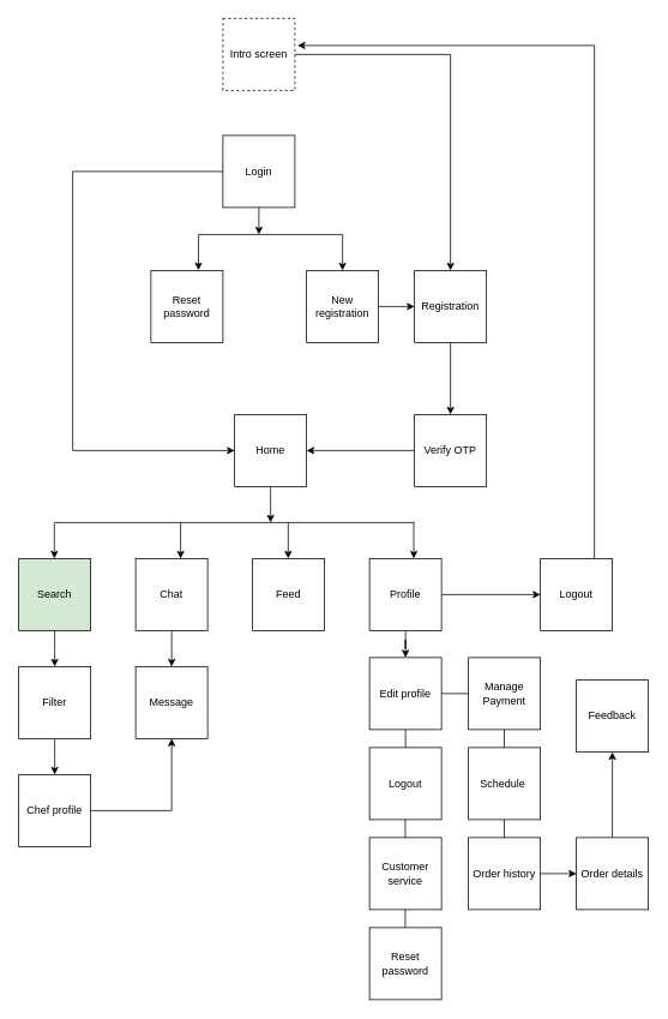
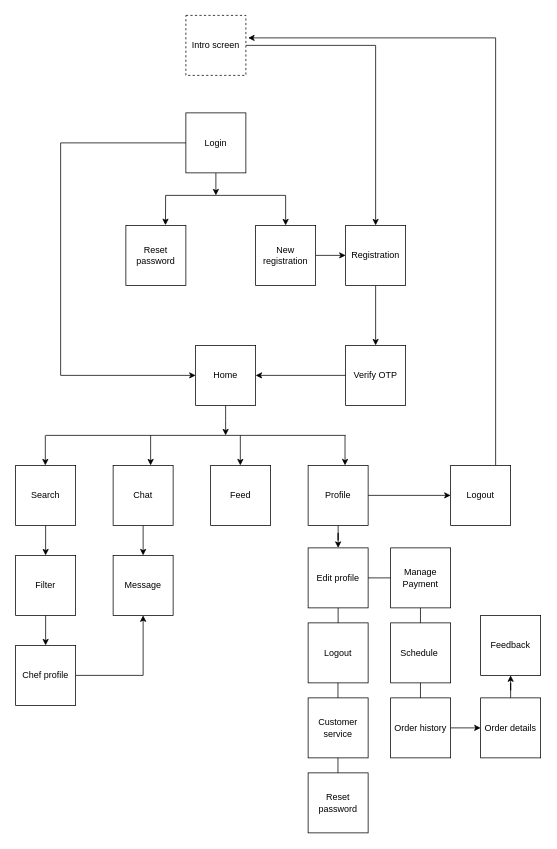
  <mxCell id="0" />
  <mxCell id="1" parent="0" />
  <mxCell id="2" style="edgeStyle=orthogonalEdgeStyle;rounded=0;orthogonalLoop=1;jettySize=auto;html=1;" edge="1" parent="1" source="3" target="10"><mxGeometry relative="1" as="geometry" /></mxCell>
  <mxCell id="3" value="Intro screen" style="whiteSpace=wrap;html=1;aspect=fixed;dashed=1;" vertex="1" parent="1"><mxGeometry x="247" y="20" width="80" height="80" as="geometry" /></mxCell>
  <mxCell id="4" style="edgeStyle=orthogonalEdgeStyle;rounded=0;orthogonalLoop=1;jettySize=auto;html=1;" edge="1" parent="1" source="5"><mxGeometry relative="1" as="geometry"><mxPoint x="287" y="260" as="targetPoint" /></mxGeometry></mxCell>
  <mxCell id="5" value="Login" style="whiteSpace=wrap;html=1;aspect=fixed;" vertex="1" parent="1"><mxGeometry x="247" y="150" width="80" height="80" as="geometry" /></mxCell>
  <mxCell id="6" style="edgeStyle=orthogonalEdgeStyle;rounded=0;orthogonalLoop=1;jettySize=auto;html=1;entryX=0;entryY=0.5;entryDx=0;entryDy=0;" edge="1" parent="1" source="7" target="10"><mxGeometry relative="1" as="geometry" /></mxCell>
  <mxCell id="7" value="New registration" style="whiteSpace=wrap;html=1;aspect=fixed;" vertex="1" parent="1"><mxGeometry x="340" y="300" width="80" height="80" as="geometry" /></mxCell>
  <mxCell id="8" value="Reset password" style="whiteSpace=wrap;html=1;aspect=fixed;" vertex="1" parent="1"><mxGeometry x="167" y="300" width="80" height="80" as="geometry" /></mxCell>
  <mxCell id="9" style="edgeStyle=orthogonalEdgeStyle;rounded=0;orthogonalLoop=1;jettySize=auto;html=1;" edge="1" parent="1" source="10" target="12"><mxGeometry relative="1" as="geometry" /></mxCell>
  <mxCell id="10" value="Registration" style="whiteSpace=wrap;html=1;aspect=fixed;" vertex="1" parent="1"><mxGeometry x="460" y="300" width="80" height="80" as="geometry" /></mxCell>
  <mxCell id="11" style="edgeStyle=orthogonalEdgeStyle;rounded=0;orthogonalLoop=1;jettySize=auto;html=1;exitX=0;exitY=0.5;exitDx=0;exitDy=0;entryX=1;entryY=0.5;entryDx=0;entryDy=0;" edge="1" parent="1" source="12" target="14"><mxGeometry relative="1" as="geometry" /></mxCell>
  <mxCell id="12" value="Verify OTP" style="whiteSpace=wrap;html=1;aspect=fixed;" vertex="1" parent="1"><mxGeometry x="460" y="460" width="80" height="80" as="geometry" /></mxCell>
  <mxCell id="13" style="edgeStyle=orthogonalEdgeStyle;rounded=0;orthogonalLoop=1;jettySize=auto;html=1;" edge="1" parent="1" source="14"><mxGeometry relative="1" as="geometry"><mxPoint x="300" y="580" as="targetPoint" /></mxGeometry></mxCell>
  <mxCell id="14" value="Home" style="whiteSpace=wrap;html=1;aspect=fixed;" vertex="1" parent="1"><mxGeometry x="260" y="460" width="80" height="80" as="geometry" /></mxCell>
  <mxCell id="15" style="edgeStyle=orthogonalEdgeStyle;rounded=0;orthogonalLoop=1;jettySize=auto;html=1;entryX=0.5;entryY=0;entryDx=0;entryDy=0;" edge="1" parent="1" source="16" target="52"><mxGeometry relative="1" as="geometry" /></mxCell>
- <mxCell id="16" value="Search" style="whiteSpace=wrap;html=1;aspect=fixed;fillColor=#d5e8d4;" vertex="1" parent="1"><mxGeometry x="20" y="620" width="80" height="80" as="geometry" /></mxCell>
+ <mxCell id="16" value="Search" style="whiteSpace=wrap;html=1;aspect=fixed;" vertex="1" parent="1"><mxGeometry x="20" y="620" width="80" height="80" as="geometry" /></mxCell>
  <mxCell id="17" style="edgeStyle=orthogonalEdgeStyle;rounded=0;orthogonalLoop=1;jettySize=auto;html=1;entryX=0.5;entryY=0;entryDx=0;entryDy=0;" edge="1" parent="1" source="18" target="23"><mxGeometry relative="1" as="geometry" /></mxCell>
  <mxCell id="18" value="Chat" style="whiteSpace=wrap;html=1;aspect=fixed;" vertex="1" parent="1"><mxGeometry x="150" y="620" width="80" height="80" as="geometry" /></mxCell>
  <mxCell id="19" value="Feed" style="whiteSpace=wrap;html=1;aspect=fixed;" vertex="1" parent="1"><mxGeometry x="280" y="620" width="80" height="80" as="geometry" /></mxCell>
  <mxCell id="20" style="edgeStyle=orthogonalEdgeStyle;rounded=0;orthogonalLoop=1;jettySize=auto;html=1;" edge="1" parent="1" source="22" target="24"><mxGeometry relative="1" as="geometry" /></mxCell>
  <mxCell id="21" style="edgeStyle=orthogonalEdgeStyle;rounded=0;orthogonalLoop=1;jettySize=auto;html=1;entryX=0;entryY=0.5;entryDx=0;entryDy=0;" edge="1" parent="1" source="22" target="49"><mxGeometry relative="1" as="geometry" /></mxCell>
  <mxCell id="22" value="Profile" style="whiteSpace=wrap;html=1;aspect=fixed;" vertex="1" parent="1"><mxGeometry x="410" y="620" width="80" height="80" as="geometry" /></mxCell>
  <mxCell id="23" value="Message" style="whiteSpace=wrap;html=1;aspect=fixed;" vertex="1" parent="1"><mxGeometry x="150" y="740" width="80" height="80" as="geometry" /></mxCell>
  <mxCell id="24" value="Edit profile" style="whiteSpace=wrap;html=1;aspect=fixed;" vertex="1" parent="1"><mxGeometry x="410" y="730" width="80" height="80" as="geometry" /></mxCell>
  <mxCell id="25" value="Manage Payment" style="whiteSpace=wrap;html=1;aspect=fixed;" vertex="1" parent="1"><mxGeometry x="520" y="730" width="80" height="80" as="geometry" /></mxCell>
  <mxCell id="26" value="Schedule&amp;nbsp;" style="whiteSpace=wrap;html=1;aspect=fixed;" vertex="1" parent="1"><mxGeometry x="520" y="830" width="80" height="80" as="geometry" /></mxCell>
  <mxCell id="27" style="edgeStyle=orthogonalEdgeStyle;rounded=0;orthogonalLoop=1;jettySize=auto;html=1;entryX=0;entryY=0.5;entryDx=0;entryDy=0;" edge="1" parent="1" source="28" target="33"><mxGeometry relative="1" as="geometry" /></mxCell>
  <mxCell id="28" value="Order history" style="whiteSpace=wrap;html=1;aspect=fixed;" vertex="1" parent="1"><mxGeometry x="520" y="930" width="80" height="80" as="geometry" /></mxCell>
  <mxCell id="29" value="Reset password" style="whiteSpace=wrap;html=1;aspect=fixed;" vertex="1" parent="1"><mxGeometry x="410" y="1030" width="80" height="80" as="geometry" /></mxCell>
  <mxCell id="30" value="Logout" style="whiteSpace=wrap;html=1;aspect=fixed;" vertex="1" parent="1"><mxGeometry x="410" y="830" width="80" height="80" as="geometry" /></mxCell>
  <mxCell id="31" value="Customer service" style="whiteSpace=wrap;html=1;aspect=fixed;" vertex="1" parent="1"><mxGeometry x="410" y="930" width="80" height="80" as="geometry" /></mxCell>
  <mxCell id="32" style="edgeStyle=orthogonalEdgeStyle;rounded=0;orthogonalLoop=1;jettySize=auto;html=1;entryX=0.5;entryY=1;entryDx=0;entryDy=0;" edge="1" parent="1" source="33" target="55"><mxGeometry relative="1" as="geometry" /></mxCell>
  <mxCell id="33" value="Order details" style="whiteSpace=wrap;html=1;aspect=fixed;" vertex="1" parent="1"><mxGeometry x="640" y="930" width="80" height="80" as="geometry" /></mxCell>
  <mxCell id="34" value="" style="endArrow=none;html=1;rounded=0;" edge="1" parent="1"><mxGeometry width="50" height="50" relative="1" as="geometry"><mxPoint x="220" y="260" as="sourcePoint" /><mxPoint x="380" y="260" as="targetPoint" /></mxGeometry></mxCell>
  <mxCell id="35" value="" style="endArrow=classic;html=1;rounded=0;entryX=0.66;entryY=-0.004;entryDx=0;entryDy=0;entryPerimeter=0;" edge="1" parent="1" target="8"><mxGeometry width="50" height="50" relative="1" as="geometry"><mxPoint x="220" y="260" as="sourcePoint" /><mxPoint x="390" y="380" as="targetPoint" /></mxGeometry></mxCell>
  <mxCell id="36" value="" style="endArrow=classic;html=1;rounded=0;entryX=0.5;entryY=0;entryDx=0;entryDy=0;" edge="1" parent="1" target="7"><mxGeometry width="50" height="50" relative="1" as="geometry"><mxPoint x="380" y="260" as="sourcePoint" /><mxPoint x="230" y="310" as="targetPoint" /></mxGeometry></mxCell>
  <mxCell id="37" value="" style="endArrow=none;html=1;rounded=0;" edge="1" parent="1"><mxGeometry width="50" height="50" relative="1" as="geometry"><mxPoint x="60" y="580" as="sourcePoint" /><mxPoint x="460" y="580" as="targetPoint" /></mxGeometry></mxCell>
  <mxCell id="38" value="" style="endArrow=classic;html=1;rounded=0;entryX=0.5;entryY=0;entryDx=0;entryDy=0;" edge="1" parent="1"><mxGeometry width="50" height="50" relative="1" as="geometry"><mxPoint x="59.6" y="580" as="sourcePoint" /><mxPoint x="59.6" y="620" as="targetPoint" /></mxGeometry></mxCell>
  <mxCell id="39" value="" style="endArrow=classic;html=1;rounded=0;entryX=0.5;entryY=0;entryDx=0;entryDy=0;" edge="1" parent="1"><mxGeometry width="50" height="50" relative="1" as="geometry"><mxPoint x="200" y="580" as="sourcePoint" /><mxPoint x="200" y="620" as="targetPoint" /></mxGeometry></mxCell>
  <mxCell id="40" value="" style="endArrow=classic;html=1;rounded=0;entryX=0.5;entryY=0;entryDx=0;entryDy=0;" edge="1" parent="1"><mxGeometry width="50" height="50" relative="1" as="geometry"><mxPoint x="319.6" y="580" as="sourcePoint" /><mxPoint x="319.6" y="620" as="targetPoint" /></mxGeometry></mxCell>
  <mxCell id="41" value="" style="endArrow=classic;html=1;rounded=0;entryX=0.5;entryY=0;entryDx=0;entryDy=0;" edge="1" parent="1"><mxGeometry width="50" height="50" relative="1" as="geometry"><mxPoint x="459.2" y="580" as="sourcePoint" /><mxPoint x="459.2" y="620" as="targetPoint" /></mxGeometry></mxCell>
  <mxCell id="42" value="" style="endArrow=none;html=1;rounded=0;entryX=0.5;entryY=1;entryDx=0;entryDy=0;exitX=0.5;exitY=0;exitDx=0;exitDy=0;" edge="1" parent="1" source="30" target="24"><mxGeometry width="50" height="50" relative="1" as="geometry"><mxPoint x="320" y="870" as="sourcePoint" /><mxPoint x="370" y="820" as="targetPoint" /></mxGeometry></mxCell>
  <mxCell id="43" value="" style="endArrow=none;html=1;rounded=0;entryX=0.5;entryY=1;entryDx=0;entryDy=0;exitX=0.5;exitY=0;exitDx=0;exitDy=0;" edge="1" parent="1"><mxGeometry width="50" height="50" relative="1" as="geometry"><mxPoint x="559.79" y="830" as="sourcePoint" /><mxPoint x="559.79" y="810" as="targetPoint" /></mxGeometry></mxCell>
  <mxCell id="44" value="" style="endArrow=none;html=1;rounded=0;entryX=0.5;entryY=1;entryDx=0;entryDy=0;exitX=0.5;exitY=0;exitDx=0;exitDy=0;" edge="1" parent="1"><mxGeometry width="50" height="50" relative="1" as="geometry"><mxPoint x="449.79" y="930" as="sourcePoint" /><mxPoint x="449.79" y="910" as="targetPoint" /></mxGeometry></mxCell>
  <mxCell id="45" value="" style="endArrow=none;html=1;rounded=0;entryX=0.5;entryY=1;entryDx=0;entryDy=0;exitX=0.5;exitY=0;exitDx=0;exitDy=0;" edge="1" parent="1"><mxGeometry width="50" height="50" relative="1" as="geometry"><mxPoint x="559.79" y="930" as="sourcePoint" /><mxPoint x="559.79" y="910" as="targetPoint" /></mxGeometry></mxCell>
  <mxCell id="46" value="" style="endArrow=none;html=1;rounded=0;entryX=0.5;entryY=1;entryDx=0;entryDy=0;exitX=0.5;exitY=0;exitDx=0;exitDy=0;" edge="1" parent="1"><mxGeometry width="50" height="50" relative="1" as="geometry"><mxPoint x="449.79" y="1030" as="sourcePoint" /><mxPoint x="449.79" y="1010" as="targetPoint" /></mxGeometry></mxCell>
  <mxCell id="47" value="" style="endArrow=none;html=1;rounded=0;entryX=0;entryY=0.5;entryDx=0;entryDy=0;exitX=1;exitY=0.5;exitDx=0;exitDy=0;" edge="1" parent="1" source="24" target="25"><mxGeometry width="50" height="50" relative="1" as="geometry"><mxPoint x="460" y="840" as="sourcePoint" /><mxPoint x="460" y="820" as="targetPoint" /></mxGeometry></mxCell>
  <mxCell id="48" style="edgeStyle=orthogonalEdgeStyle;rounded=0;orthogonalLoop=1;jettySize=auto;html=1;entryX=1.038;entryY=0.375;entryDx=0;entryDy=0;entryPerimeter=0;" edge="1" parent="1" source="49" target="3"><mxGeometry relative="1" as="geometry"><mxPoint x="750" y="130" as="targetPoint" /><Array as="points"><mxPoint x="660" y="50" /></Array></mxGeometry></mxCell>
  <mxCell id="49" value="Logout" style="whiteSpace=wrap;html=1;aspect=fixed;" vertex="1" parent="1"><mxGeometry x="600" y="620" width="80" height="80" as="geometry" /></mxCell>
  <mxCell id="50" style="edgeStyle=orthogonalEdgeStyle;rounded=0;orthogonalLoop=1;jettySize=auto;html=1;entryX=0;entryY=0.5;entryDx=0;entryDy=0;" edge="1" parent="1" source="5" target="14"><mxGeometry relative="1" as="geometry"><Array as="points"><mxPoint x="80" y="190" /><mxPoint x="80" y="500" /></Array></mxGeometry></mxCell>
  <mxCell id="51" style="edgeStyle=orthogonalEdgeStyle;rounded=0;orthogonalLoop=1;jettySize=auto;html=1;entryX=0.5;entryY=0;entryDx=0;entryDy=0;" edge="1" parent="1" source="52" target="54"><mxGeometry relative="1" as="geometry" /></mxCell>
  <mxCell id="52" value="Filter" style="whiteSpace=wrap;html=1;aspect=fixed;" vertex="1" parent="1"><mxGeometry x="20" y="740" width="80" height="80" as="geometry" /></mxCell>
  <mxCell id="53" style="edgeStyle=orthogonalEdgeStyle;rounded=0;orthogonalLoop=1;jettySize=auto;html=1;" edge="1" parent="1" source="54" target="23"><mxGeometry relative="1" as="geometry" /></mxCell>
  <mxCell id="54" value="Chef profile" style="whiteSpace=wrap;html=1;aspect=fixed;" vertex="1" parent="1"><mxGeometry x="20" y="860" width="80" height="80" as="geometry" /></mxCell>
- <mxCell id="55" value="Feedback" style="whiteSpace=wrap;html=1;aspect=fixed;" vertex="1" parent="1"><mxGeometry x="640" y="755" width="80" height="80" as="geometry" /></mxCell>
+ <mxCell id="55" value="Feedback" style="whiteSpace=wrap;html=1;aspect=fixed;" vertex="1" parent="1"><mxGeometry x="640" y="820" width="80" height="80" as="geometry" /></mxCell>
